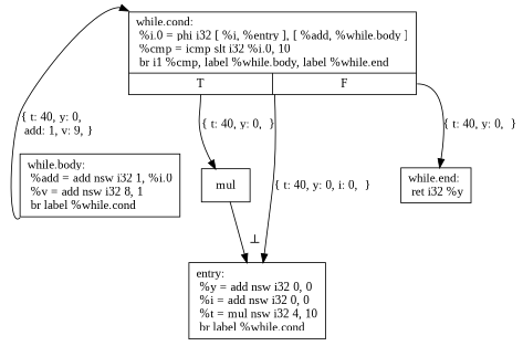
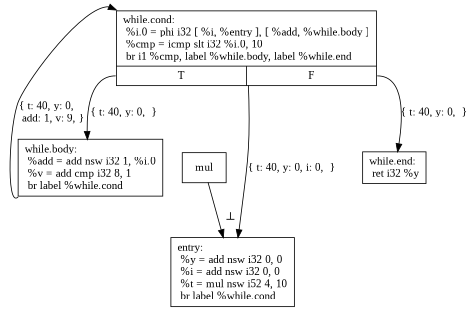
  digraph {
    fontname="Liberation Serif"
    node [fontname="Liberation Serif" shape=record]
    edge [fontname="Liberation Serif"]
-   n1 [label="{entry:\l  %y = add nsw i32 0, 0\l  %i = add nsw i32 0, 0\l  %t = mul nsw i32 4, 10\l  br label %while.cond\l}"]
+   n1 [label="{entry:\l  %y = add nsw i32 0, 0\l  %i = add nsw i32 0, 0\l  %t = mul nsw i52 4, 10\l  br label %while.cond\l}"]
    n2 [label=mul]
    n3 [label="{while.cond:                                       \l  %i.0 = phi i32 [ %i, %entry ], [ %add, %while.body ]\l  %cmp = icmp slt i32 %i.0, 10\l  br i1 %cmp, label %while.body, label %while.end\l|{<s0>T|<s1>F}}"]
-   n4 [label="{while.body:                                       \l  %add = add nsw i32 1, %i.0\l  %v = add nsw i32 8, 1\l  br label %while.cond\l}"]
+   n4 [label="{while.body:                                       \l  %add = add nsw i32 1, %i.0\l  %v = add cmp i32 8, 1\l  br label %while.cond\l}"]
    n5 [label="{while.end:                                        \l  ret i32 %y\l}"]
    n2 -> n1 [label="  &#8869;"]
    n3 -> n1 [label="{ t: 40, y: 0, i: 0,  }"]
-   n3 -> n2 [label="{ t: 40, y: 0,  }" tailport=s0]
+   n3 -> n4 [label="{ t: 40, y: 0,  }" tailport=s0]
    n3 -> n5 [label="{ t: 40, y: 0,  }" tailport=s1]
    n4 -> n3 [headport=nw label="{ t: 40, y: 0,\l add: 1, v: 9, }" tailport=sw]
  }
